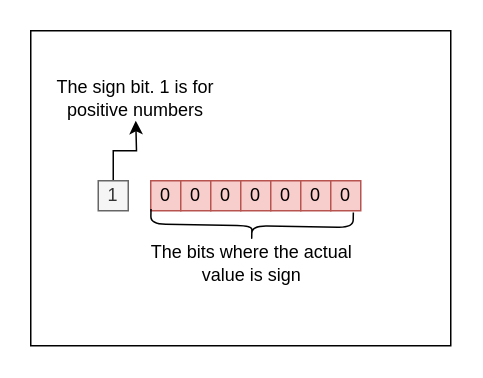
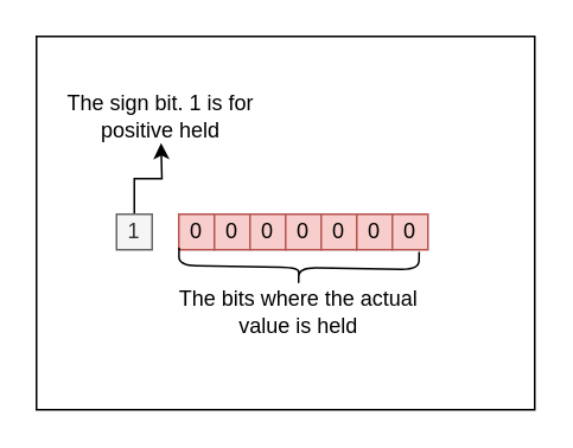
  <mxCell id="0" />
  <mxCell id="1" parent="0" />
  <mxCell id="2" value="" style="rounded=0;whiteSpace=wrap;html=1;" vertex="1" parent="1"><mxGeometry x="20" y="20" width="280" height="210" as="geometry" /></mxCell>
  <mxCell id="3" style="edgeStyle=orthogonalEdgeStyle;rounded=0;orthogonalLoop=1;jettySize=auto;html=1;exitX=0.5;exitY=0;exitDx=0;exitDy=0;" edge="1" parent="1" source="4"><mxGeometry relative="1" as="geometry"><mxPoint x="90" y="80" as="targetPoint" /></mxGeometry></mxCell>
  <mxCell id="4" value="1" style="rounded=0;whiteSpace=wrap;html=1;fillColor=#f5f5f5;fontColor=#333333;strokeColor=#666666;" parent="1" vertex="1"><mxGeometry x="65" y="120" width="20" height="20" as="geometry" /></mxCell>
  <mxCell id="5" value="0" style="rounded=0;whiteSpace=wrap;html=1;fillColor=#f8cecc;strokeColor=#b85450;" parent="1" vertex="1"><mxGeometry x="100" y="120" width="20" height="20" as="geometry" /></mxCell>
  <mxCell id="6" value="0" style="rounded=0;whiteSpace=wrap;html=1;fillColor=#f8cecc;strokeColor=#b85450;" parent="1" vertex="1"><mxGeometry x="120" y="120" width="20" height="20" as="geometry" /></mxCell>
  <mxCell id="7" value="0" style="rounded=0;whiteSpace=wrap;html=1;fillColor=#f8cecc;strokeColor=#b85450;" parent="1" vertex="1"><mxGeometry x="140" y="120" width="20" height="20" as="geometry" /></mxCell>
  <mxCell id="8" value="0" style="rounded=0;whiteSpace=wrap;html=1;fillColor=#f8cecc;strokeColor=#b85450;" parent="1" vertex="1"><mxGeometry x="160" y="120" width="20" height="20" as="geometry" /></mxCell>
  <mxCell id="9" value="0" style="rounded=0;whiteSpace=wrap;html=1;fillColor=#f8cecc;strokeColor=#b85450;" parent="1" vertex="1"><mxGeometry x="180" y="120" width="20" height="20" as="geometry" /></mxCell>
  <mxCell id="10" value="0" style="rounded=0;whiteSpace=wrap;html=1;fillColor=#f8cecc;strokeColor=#b85450;" parent="1" vertex="1"><mxGeometry x="200" y="120" width="20" height="20" as="geometry" /></mxCell>
  <mxCell id="11" value="0" style="rounded=0;whiteSpace=wrap;html=1;fillColor=#f8cecc;strokeColor=#b85450;" parent="1" vertex="1"><mxGeometry x="220" y="120" width="20" height="20" as="geometry" /></mxCell>
- <mxCell id="12" value="The sign bit. 1 is for positive numbers" style="text;html=1;strokeColor=none;fillColor=none;align=center;verticalAlign=middle;whiteSpace=wrap;rounded=0;" vertex="1" parent="1"><mxGeometry x="35" y="50" width="110" height="30" as="geometry" /></mxCell>
+ <mxCell id="12" value="The sign bit. 1 is for positive held" style="text;html=1;strokeColor=none;fillColor=none;align=center;verticalAlign=middle;whiteSpace=wrap;rounded=0;" vertex="1" parent="1"><mxGeometry x="35" y="50" width="110" height="30" as="geometry" /></mxCell>
  <mxCell id="13" value="" style="shape=curlyBracket;whiteSpace=wrap;html=1;rounded=1;flipH=1;labelPosition=right;verticalLabelPosition=middle;align=left;verticalAlign=middle;rotation=91;" vertex="1" parent="1"><mxGeometry x="157.45" y="82.5" width="20" height="134.91" as="geometry" /></mxCell>
- <mxCell id="14" value="The bits where the actual value is sign" style="text;html=1;strokeColor=none;fillColor=none;align=center;verticalAlign=middle;whiteSpace=wrap;rounded=0;" vertex="1" parent="1"><mxGeometry x="86.17" y="160" width="162.55" height="30" as="geometry" /></mxCell>
+ <mxCell id="14" value="The bits where the actual value is held" style="text;html=1;strokeColor=none;fillColor=none;align=center;verticalAlign=middle;whiteSpace=wrap;rounded=0;" vertex="1" parent="1"><mxGeometry x="86.17" y="160" width="162.55" height="30" as="geometry" /></mxCell>
